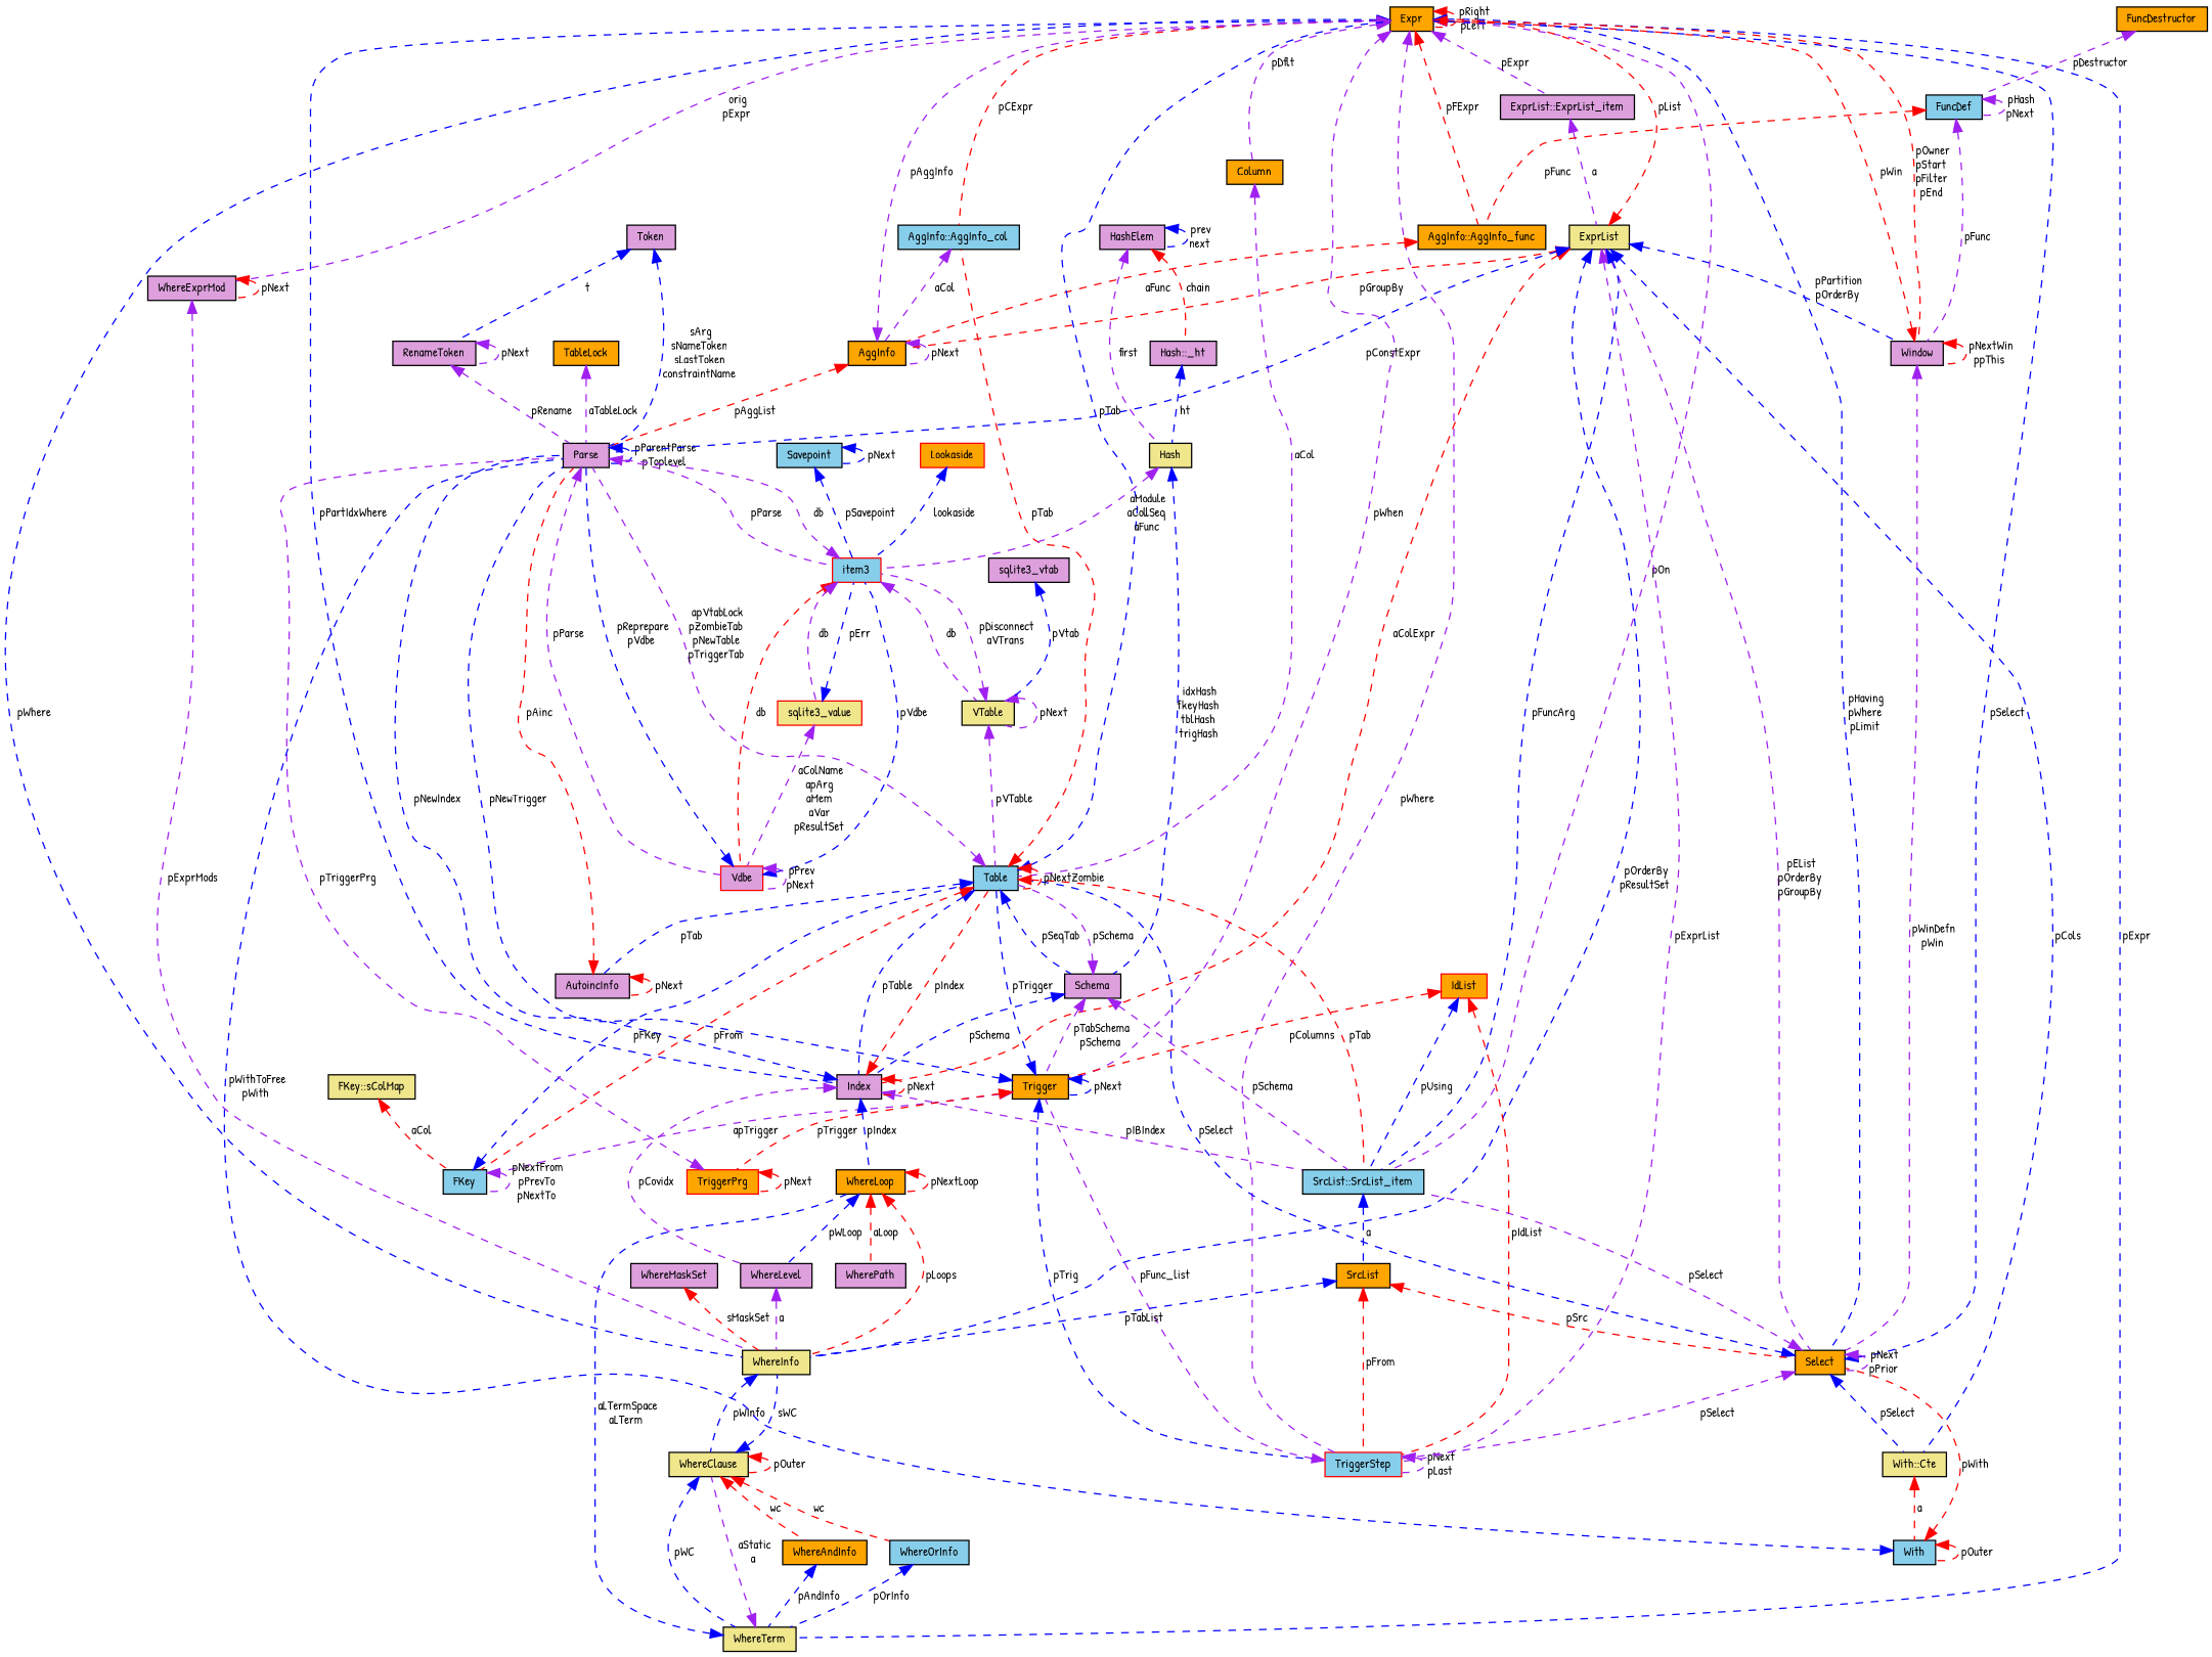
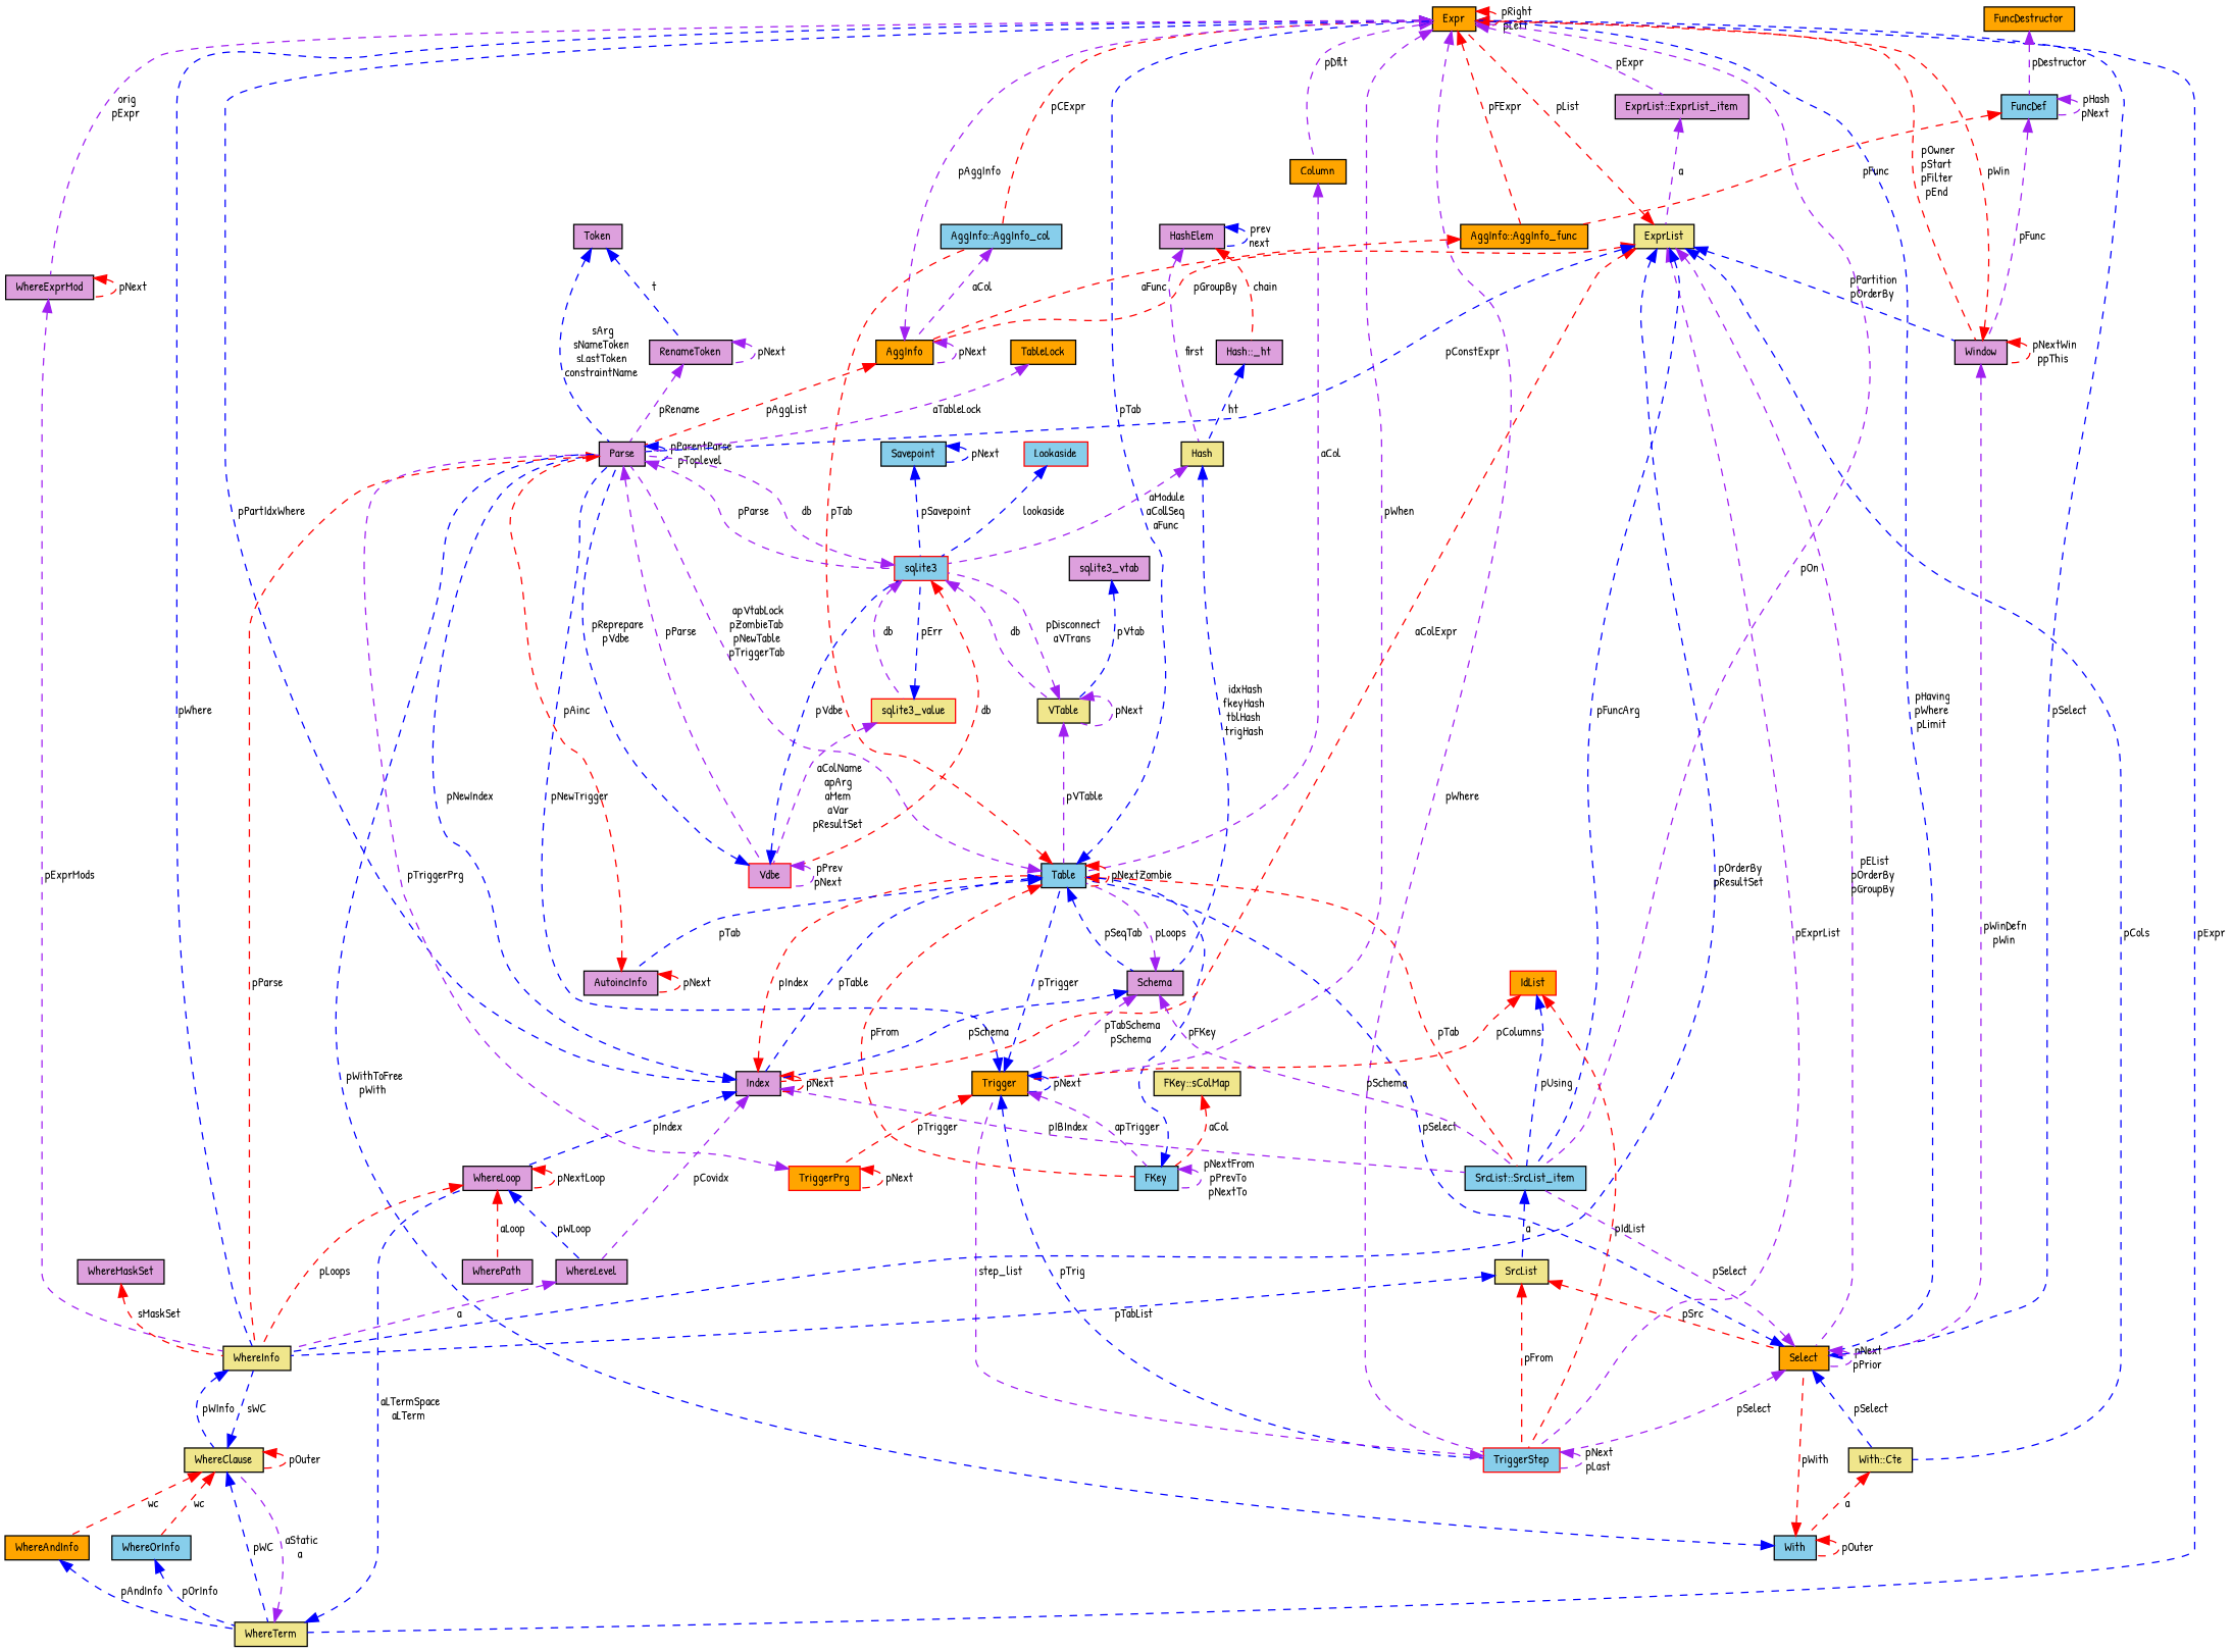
  digraph {
    fontname="Patrick Hand"
    node [color=black fillcolor=plum fontname="Patrick Hand" fontsize=10 shape=record style=filled]
    edge [color=purple dir=back fontname="Patrick Hand" fontsize=10 labelfontname=Helvetica labelfontsize=10 style=dashed]
    n1 [fontcolor=black height=0.2 label=WherePath width=0.4]
-   n2 [fillcolor=orange height=0.2 label=WhereLoop width=0.4]
+   n2 [height=0.2 label=WhereLoop width=0.4]
    n3 [fillcolor=khaki height=0.2 label=WhereInfo width=0.4]
    n4 [height=0.2 label=WhereLevel width=0.4]
    n5 [fillcolor=khaki height=0.2 label=WhereClause width=0.4]
    n6 [fillcolor=khaki height=0.2 label=WhereTerm width=0.4]
    n7 [fillcolor=orange height=0.2 label=WhereAndInfo width=0.4]
    n8 [fillcolor=skyblue height=0.2 label=WhereOrInfo width=0.4]
    n9 [fillcolor=orange height=0.2 label=Expr width=0.4]
    n10 [fillcolor=skyblue height=0.2 label="AggInfo::AggInfo_col" width=0.4]
    n11 [fillcolor=orange height=0.2 label=Column width=0.4]
    n12 [fillcolor=orange height=0.2 label=Trigger width=0.4]
    n13 [color=red fillcolor=skyblue height=0.2 label=TriggerStep width=0.4]
    n14 [fillcolor=orange height=0.2 label=Select width=0.4]
    n15 [height=0.2 label="ExprList::ExprList_item" width=0.4]
    n16 [fillcolor=skyblue height=0.2 label="SrcList::SrcList_item" width=0.4]
    n17 [height=0.2 label=Index width=0.4]
    n18 [height=0.2 label=Window width=0.4]
    n19 [fillcolor=orange height=0.2 label="AggInfo::AggInfo_func" width=0.4]
    n20 [height=0.2 label=WhereExprMod width=0.4]
    n21 [fillcolor=orange height=0.2 label=AggInfo width=0.4]
    n22 [fillcolor=skyblue height=0.2 label=Table width=0.4]
    n23 [height=0.2 label=Parse width=0.4]
    n24 [fillcolor=skyblue height=0.2 label=FKey width=0.4]
    n25 [color=red fillcolor=orange height=0.2 label=TriggerPrg width=0.4]
    n26 [fillcolor=khaki height=0.2 label="With::Cte" width=0.4]
    n27 [fillcolor=khaki height=0.2 label=ExprList width=0.4]
-   n28 [fillcolor=orange height=0.2 label=SrcList width=0.4]
-   n29 [color=red fillcolor=skyblue height=0.2 label=item3 width=0.4]
+   n28 [fillcolor=khaki height=0.2 label=SrcList width=0.4]
+   n29 [color=red fillcolor=skyblue height=0.2 label=sqlite3 width=0.4]
    n30 [color=red height=0.2 label=Vdbe width=0.4]
    n31 [height=0.2 label=Schema width=0.4]
    n32 [height=0.2 label=AutoincInfo width=0.4]
    n33 [fillcolor=khaki height=0.2 label=Hash width=0.4]
    n34 [fillcolor=khaki height=0.2 label=VTable width=0.4]
    n35 [color=red fillcolor=khaki height=0.2 label=sqlite3_value width=0.4]
    n36 [height=0.2 label="Hash::_ht" width=0.4]
    n37 [height=0.2 label=HashElem width=0.4]
    n38 [fillcolor=khaki height=0.2 label="FKey::sColMap" width=0.4]
    n39 [color=red fillcolor=orange height=0.2 label=IdList width=0.4]
    n40 [fillcolor=skyblue height=0.2 label=With width=0.4]
    n41 [fillcolor=skyblue height=0.2 label=FuncDef width=0.4]
    n42 [fillcolor=orange height=0.2 label=FuncDestructor width=0.4]
    n43 [fillcolor=orange height=0.2 label=TableLock width=0.4]
    n44 [height=0.2 label=Token width=0.4]
    n45 [height=0.2 label=RenameToken width=0.4]
    n46 [fillcolor=skyblue height=0.2 label=Savepoint width=0.4]
-   n47 [color=red fillcolor=orange height=0.2 label=Lookaside width=0.4]
+   n47 [color=red fillcolor=skyblue height=0.2 label=Lookaside width=0.4]
    n48 [height=0.2 label=sqlite3_vtab width=0.4]
    n49 [height=0.2 label=WhereMaskSet width=0.4]
    n2 -> n1 [color=red label=" aLoop"]
    n2 -> n2 [color=red label=" pNextLoop"]
    n2 -> n3 [color=red label=" pLoops"]
    n2 -> n4 [color=blue label=" pWLoop"]
    n3 -> n5 [color=blue label=" pWInfo"]
    n4 -> n3 [label=" a"]
    n5 -> n3 [color=blue label=" sWC"]
    n5 -> n5 [color=red label=" pOuter"]
    n5 -> n6 [color=blue label=" pWC"]
    n5 -> n7 [color=red label=" wc"]
    n5 -> n8 [color=red label=" wc"]
    n6 -> n2 [color=blue label=" aLTermSpace\naLTerm"]
    n6 -> n5 [label=" aStatic\na"]
    n7 -> n6 [color=blue label=" pAndInfo"]
    n8 -> n6 [color=blue label=" pOrInfo"]
    n9 -> n3 [color=blue label=" pWhere"]
    n9 -> n6 [color=blue label=" pExpr"]
    n9 -> n9 [color=red label=" pRight\npLeft"]
    n9 -> n10 [color=red label=" pCExpr"]
    n9 -> n11 [label=" pDflt"]
    n9 -> n12 [label=" pWhen"]
    n9 -> n13 [label=" pWhere"]
    n9 -> n14 [color=blue label=" pHaving\npWhere\npLimit"]
    n9 -> n15 [label=" pExpr"]
    n9 -> n16 [label=" pOn"]
    n9 -> n17 [color=blue label=" pPartIdxWhere"]
    n9 -> n18 [color=red label=" pOwner\npStart\npFilter\npEnd"]
    n9 -> n19 [color=red label=" pFExpr"]
    n9 -> n20 [label=" orig\npExpr"]
    n10 -> n21 [label=" aCol"]
    n11 -> n22 [label=" aCol"]
    n12 -> n12 [color=blue label=" pNext"]
    n12 -> n13 [color=blue label=" pTrig"]
    n12 -> n22 [color=blue label=" pTrigger"]
    n12 -> n23 [color=blue label=" pNewTrigger"]
    n12 -> n24 [label=" apTrigger"]
    n12 -> n25 [color=red label=" pTrigger"]
-   n13 -> n12 [label=" pFunc_list"]
+   n13 -> n12 [label=" step_list"]
    n13 -> n13 [label=" pNext\npLast"]
    n14 -> n9 [color=blue label=" pSelect"]
    n14 -> n13 [label=" pSelect"]
    n14 -> n14 [label=" pNext\npPrior"]
    n14 -> n16 [label=" pSelect"]
    n14 -> n22 [color=blue label=" pSelect"]
    n14 -> n26 [color=blue label=" pSelect"]
    n15 -> n27 [label=" a"]
    n16 -> n28 [color=blue label=" a"]
    n17 -> n2 [color=blue label=" pIndex"]
    n17 -> n4 [label=" pCovidx"]
    n17 -> n16 [label=" pIBIndex"]
    n17 -> n17 [color=red label=" pNext"]
    n17 -> n22 [color=red label=" pIndex"]
    n17 -> n23 [color=blue label=" pNewIndex"]
    n18 -> n9 [color=red label=" pWin"]
    n18 -> n14 [label=" pWinDefn\npWin"]
    n18 -> n18 [color=red label=" pNextWin\nppThis"]
    n19 -> n21 [color=red label=" aFunc"]
    n20 -> n3 [label=" pExprMods"]
    n20 -> n20 [color=red label=" pNext"]
    n21 -> n9 [label=" pAggInfo"]
    n21 -> n21 [label=" pNext"]
    n21 -> n23 [color=red label=" pAggList"]
    n22 -> n9 [color=blue label=" pTab"]
    n22 -> n10 [color=red label=" pTab"]
    n22 -> n16 [color=red label=" pTab"]
    n22 -> n17 [color=blue label=" pTable"]
    n22 -> n22 [color=red label=" pNextZombie"]
    n22 -> n23 [label=" apVtabLock\npZombieTab\npNewTable\npTriggerTab"]
    n22 -> n24 [color=red label=" pFrom"]
    n22 -> n31 [color=blue label=" pSeqTab"]
    n22 -> n32 [color=blue label=" pTab"]
+   n23 -> n3 [color=red label=" pParse"]
    n23 -> n23 [color=blue label=" pParentParse\npToplevel"]
    n23 -> n29 [label=" pParse"]
    n23 -> n30 [label=" pParse"]
    n24 -> n22 [color=blue label=" pFKey"]
    n24 -> n24 [label=" pNextFrom\npPrevTo\npNextTo"]
    n25 -> n23 [label=" pTriggerPrg"]
    n25 -> n25 [color=red label=" pNext"]
    n26 -> n40 [color=red label=" a"]
    n27 -> n3 [color=blue label=" pOrderBy\npResultSet"]
    n27 -> n9 [color=red label=" pList"]
    n27 -> n13 [label=" pExprList"]
    n27 -> n14 [label=" pEList\npOrderBy\npGroupBy"]
    n27 -> n16 [color=blue label=" pFuncArg"]
    n27 -> n17 [color=red label=" aColExpr"]
    n27 -> n18 [color=blue label=" pPartition\npOrderBy"]
    n27 -> n21 [color=red label=" pGroupBy"]
    n27 -> n23 [color=blue label=" pConstExpr"]
    n27 -> n26 [color=blue label=" pCols"]
    n28 -> n3 [color=blue label=" pTabList"]
    n28 -> n13 [color=red label=" pFrom"]
    n28 -> n14 [color=red label=" pSrc"]
    n29 -> n23 [label=" db"]
    n29 -> n30 [color=red label=" db"]
    n29 -> n34 [label=" db"]
    n29 -> n35 [label=" db"]
    n30 -> n23 [color=blue label=" pReprepare\npVdbe"]
    n30 -> n29 [color=blue label=" pVdbe"]
    n30 -> n30 [label=" pPrev\npNext"]
    n31 -> n12 [label=" pTabSchema\npSchema"]
    n31 -> n16 [label=" pSchema"]
    n31 -> n17 [color=blue label=" pSchema"]
-   n31 -> n22 [label=" pSchema"]
+   n31 -> n22 [label=" pLoops"]
    n32 -> n23 [color=red label=" pAinc"]
    n32 -> n32 [color=red label=" pNext"]
    n33 -> n29 [label=" aModule\naCollSeq\naFunc"]
    n33 -> n31 [color=blue label=" idxHash\nfkeyHash\ntblHash\ntrigHash"]
    n34 -> n22 [label=" pVTable"]
    n34 -> n29 [label=" pDisconnect\naVTrans"]
    n34 -> n34 [label=" pNext"]
    n35 -> n29 [color=blue label=" pErr"]
    n35 -> n30 [label=" aColName\napArg\naMem\naVar\npResultSet"]
    n36 -> n33 [color=blue label=" ht"]
    n37 -> n33 [label=" first"]
    n37 -> n36 [color=red label=" chain"]
    n37 -> n37 [color=blue label=" prev\nnext"]
    n38 -> n24 [color=red label=" aCol"]
    n39 -> n12 [color=red label=" pColumns"]
    n39 -> n13 [color=red label=" pIdList"]
    n39 -> n16 [color=blue label=" pUsing"]
    n40 -> n14 [color=red label=" pWith"]
    n40 -> n23 [color=blue label=" pWithToFree\npWith"]
    n40 -> n40 [color=red label=" pOuter"]
    n41 -> n18 [label=" pFunc"]
    n41 -> n19 [color=red label=" pFunc"]
    n41 -> n41 [label=" pHash\npNext"]
    n42 -> n41 [label=" pDestructor"]
    n43 -> n23 [label=" aTableLock"]
    n44 -> n23 [color=blue label=" sArg\nsNameToken\nsLastToken\nconstraintName"]
    n44 -> n45 [color=blue label=" t"]
    n45 -> n23 [label=" pRename"]
    n45 -> n45 [label=" pNext"]
    n46 -> n29 [color=blue label=" pSavepoint"]
    n46 -> n46 [color=blue label=" pNext"]
    n47 -> n29 [color=blue label=" lookaside"]
    n48 -> n34 [color=blue label=" pVtab"]
    n49 -> n3 [color=red label=" sMaskSet"]
  }
